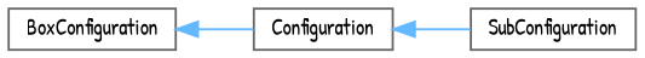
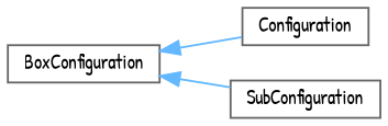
  digraph {
    fontname="Patrick Hand"
    rankdir=LR
    node [color=grey40 fillcolor=white fontname="Patrick Hand" fontsize=10 shape=box style=filled]
    edge [color=steelblue1 dir=back fontname="Patrick Hand" fontsize=10 labelfontname=Helvetica labelfontsize=10 style=solid]
    n1 [height=0.2 label=Configuration width=0.4]
    n2 [height=0.2 label=SubConfiguration width=0.4]
    n3 [height=0.2 label=BoxConfiguration width=0.4]
-   n1 -> n2
+   n3 -> n2
    n3 -> n1
  }
